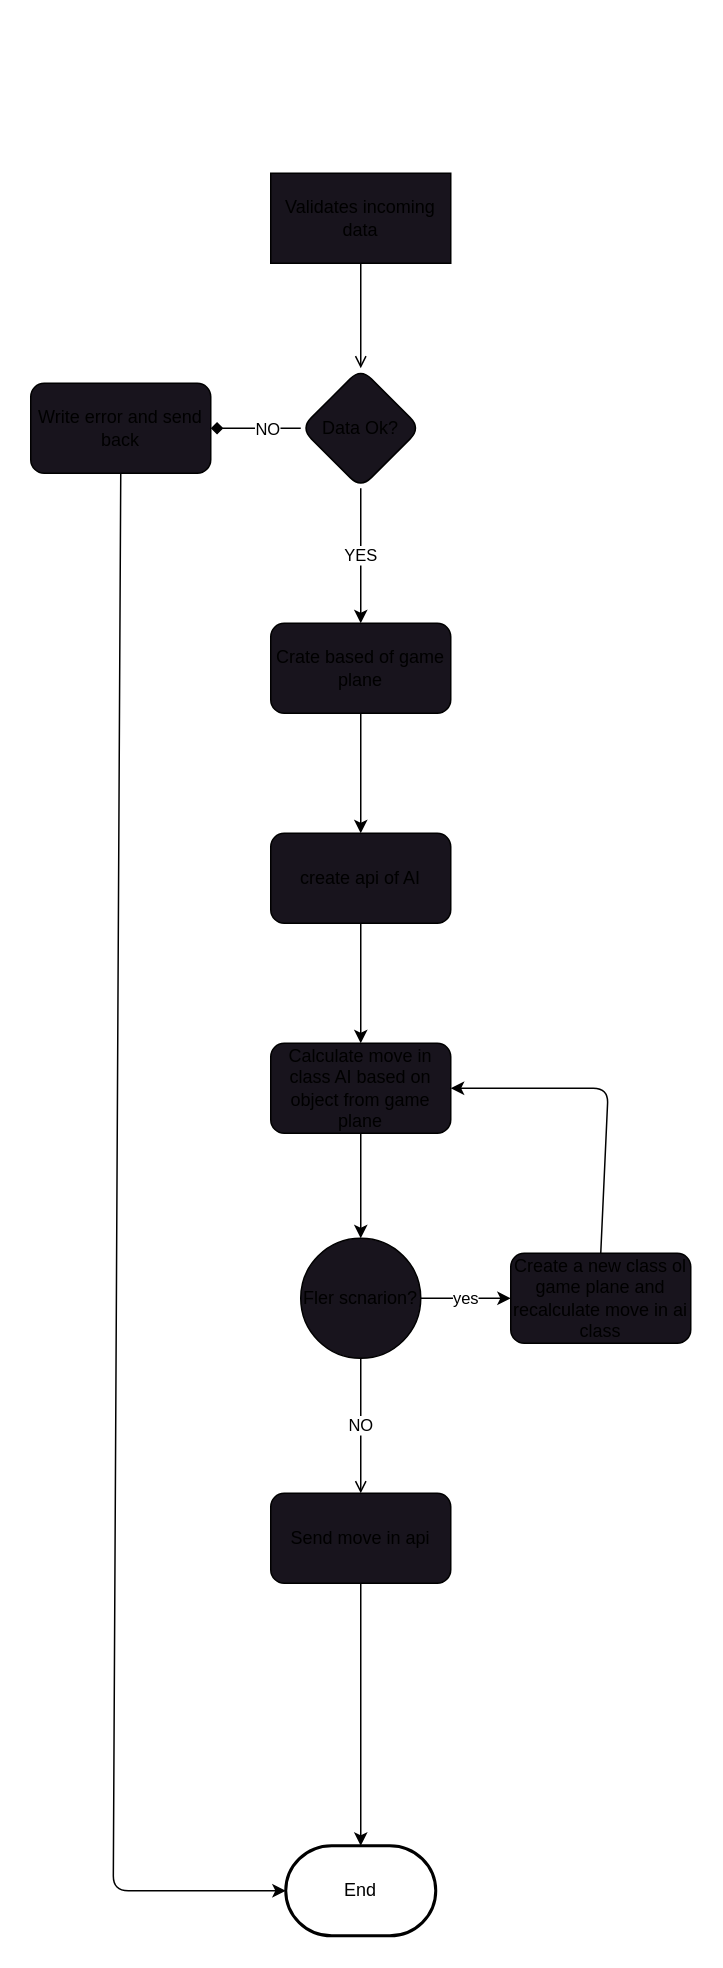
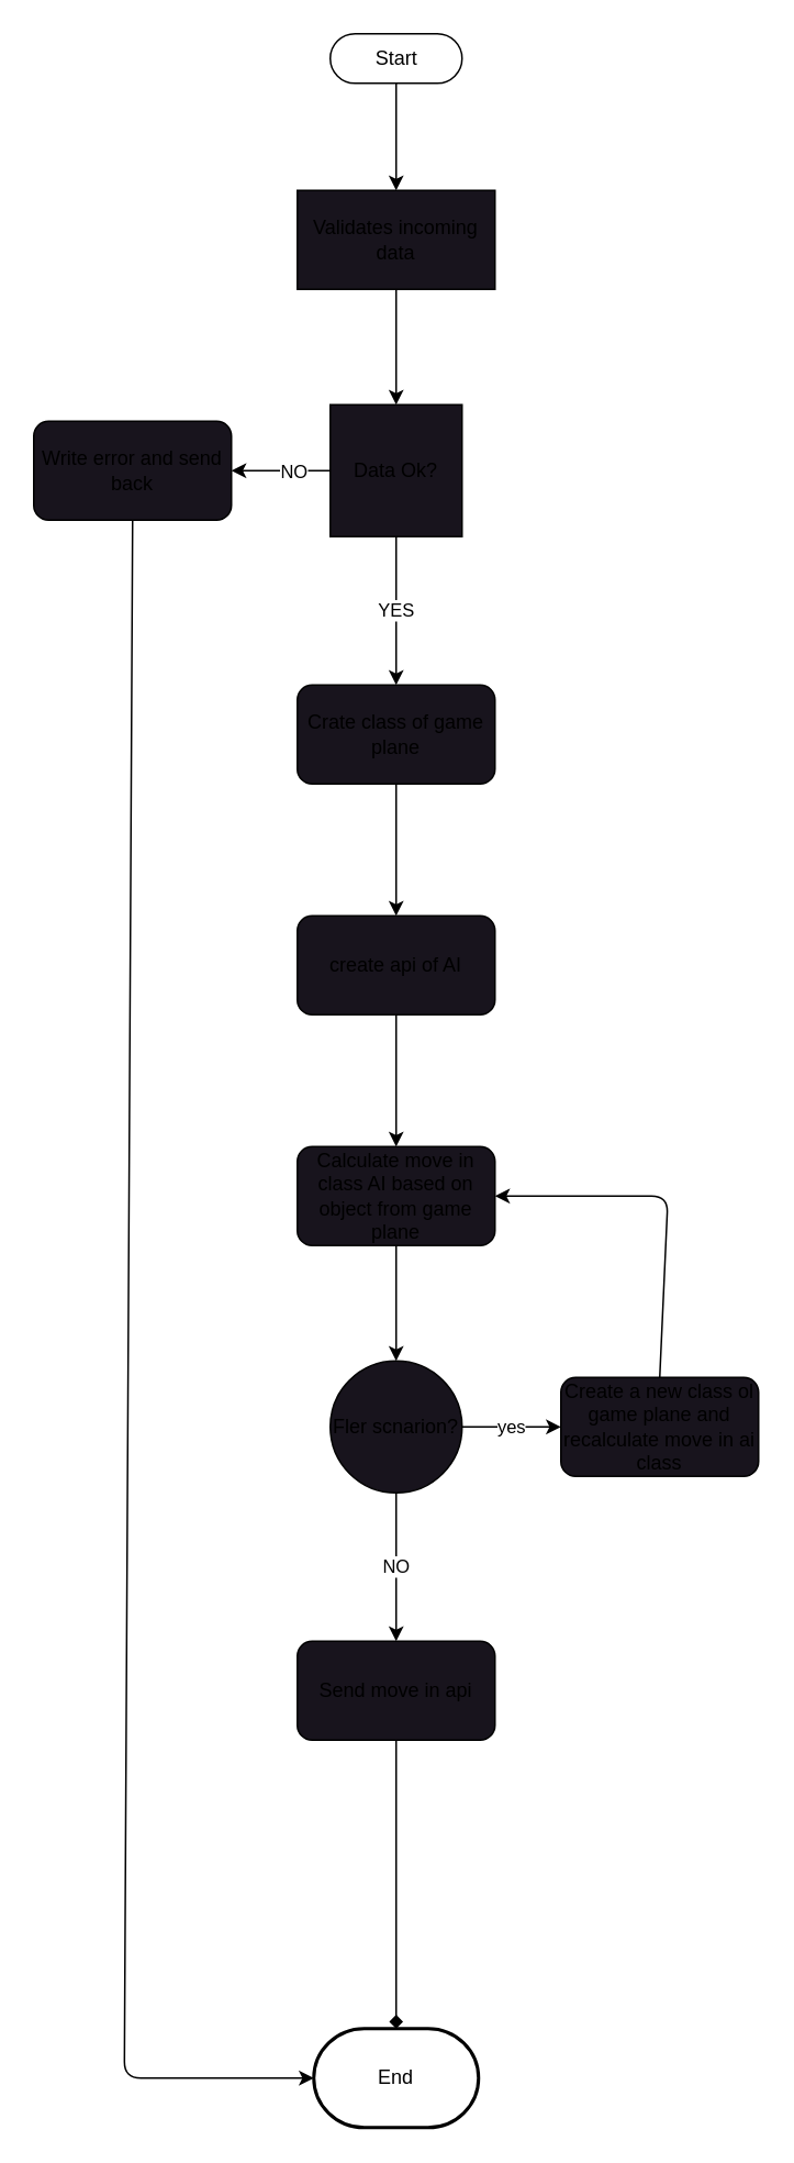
  <mxCell id="0" />
  <mxCell id="1" parent="0" />
+ <mxCell id="2" value="" style="edgeStyle=none;html=1;" edge="1" parent="1" source="3" target="6"><mxGeometry relative="1" as="geometry" /></mxCell>
+ <mxCell id="3" value="Start" style="html=1;dashed=0;whitespace=wrap;shape=mxgraph.dfd.start" vertex="1" parent="1"><mxGeometry x="200" y="20" width="80" height="30" as="geometry" /></mxCell>
  <mxCell id="4" value="End" style="strokeWidth=2;html=1;shape=mxgraph.flowchart.terminator;whiteSpace=wrap;" vertex="1" parent="1"><mxGeometry x="190" y="1230" width="100" height="60" as="geometry" /></mxCell>
- <mxCell id="5" value="" style="edgeStyle=none;html=1;endArrow=open;" edge="1" parent="1" source="6" target="10"><mxGeometry relative="1" as="geometry" /></mxCell>
+ <mxCell id="5" value="" style="edgeStyle=none;html=1;" edge="1" parent="1" source="6" target="10"><mxGeometry relative="1" as="geometry" /></mxCell>
  <mxCell id="6" value="Validates incoming data" style="whiteSpace=wrap;html=1;fillColor=rgb(24, 20, 29);dashed=0;rounded=0;" vertex="1" parent="1"><mxGeometry x="180" y="115" width="120" height="60" as="geometry" /></mxCell>
- <mxCell id="7" value="" style="edgeStyle=none;html=1;endArrow=diamond;" edge="1" parent="1" source="10" target="12"><mxGeometry relative="1" as="geometry" /></mxCell>
+ <mxCell id="7" value="" style="edgeStyle=none;html=1;" edge="1" parent="1" source="10" target="12"><mxGeometry relative="1" as="geometry" /></mxCell>
  <mxCell id="8" value="NO" style="edgeLabel;html=1;align=center;verticalAlign=middle;resizable=0;points=[];" vertex="1" connectable="0" parent="7"><mxGeometry x="-0.248" relative="1" as="geometry"><mxPoint as="offset" /></mxGeometry></mxCell>
  <mxCell id="9" value="YES" style="edgeStyle=none;html=1;" edge="1" parent="1" source="10" target="14"><mxGeometry relative="1" as="geometry" /></mxCell>
- <mxCell id="10" value="Data Ok?" style="rhombus;whiteSpace=wrap;html=1;fillColor=rgb(24, 20, 29);rounded=1;dashed=0;" vertex="1" parent="1"><mxGeometry x="200" y="245" width="80" height="80" as="geometry" /></mxCell>
+ <mxCell id="10" value="Data Ok?" style="whiteSpace=wrap;html=1;fillColor=rgb(24, 20, 29);dashed=0;rounded=0;" vertex="1" parent="1"><mxGeometry x="200" y="245" width="80" height="80" as="geometry" /></mxCell>
  <mxCell id="11" style="edgeStyle=none;html=1;exitX=0.5;exitY=1;exitDx=0;exitDy=0;entryX=0;entryY=0.5;entryDx=0;entryDy=0;entryPerimeter=0;" edge="1" parent="1" source="12" target="4"><mxGeometry relative="1" as="geometry"><Array as="points"><mxPoint x="75" y="1260" /></Array></mxGeometry></mxCell>
  <mxCell id="12" value="Write error and send back" style="whiteSpace=wrap;html=1;fillColor=rgb(24, 20, 29);rounded=1;dashed=0;" vertex="1" parent="1"><mxGeometry x="20" y="255" width="120" height="60" as="geometry" /></mxCell>
  <mxCell id="13" value="" style="edgeStyle=none;html=1;" edge="1" parent="1" source="14" target="16"><mxGeometry relative="1" as="geometry" /></mxCell>
- <mxCell id="14" value="Crate based of game plane" style="whiteSpace=wrap;html=1;fillColor=rgb(24, 20, 29);rounded=1;dashed=0;" vertex="1" parent="1"><mxGeometry x="180" y="415" width="120" height="60" as="geometry" /></mxCell>
+ <mxCell id="14" value="Crate class of game plane" style="whiteSpace=wrap;html=1;fillColor=rgb(24, 20, 29);rounded=1;dashed=0;" vertex="1" parent="1"><mxGeometry x="180" y="415" width="120" height="60" as="geometry" /></mxCell>
  <mxCell id="15" value="" style="edgeStyle=none;html=1;" edge="1" parent="1" source="16" target="18"><mxGeometry relative="1" as="geometry" /></mxCell>
  <mxCell id="16" value="create api of AI" style="rounded=1;whiteSpace=wrap;html=1;fillColor=rgb(24, 20, 29);dashed=0;" vertex="1" parent="1"><mxGeometry x="180" y="555" width="120" height="60" as="geometry" /></mxCell>
  <mxCell id="17" value="" style="edgeStyle=none;html=1;" edge="1" parent="1" source="18" target="21"><mxGeometry relative="1" as="geometry" /></mxCell>
  <mxCell id="18" value="Calculate move in class AI based on object from game plane" style="rounded=1;whiteSpace=wrap;html=1;fillColor=rgb(24, 20, 29);dashed=0;" vertex="1" parent="1"><mxGeometry x="180" y="695" width="120" height="60" as="geometry" /></mxCell>
  <mxCell id="19" value="yes" style="edgeStyle=none;html=1;" edge="1" parent="1" source="21" target="23"><mxGeometry relative="1" as="geometry" /></mxCell>
- <mxCell id="20" value="NO" style="edgeStyle=none;html=1;endArrow=open;" edge="1" parent="1" source="21" target="25"><mxGeometry relative="1" as="geometry" /></mxCell>
+ <mxCell id="20" value="NO" style="edgeStyle=none;html=1;" edge="1" parent="1" source="21" target="25"><mxGeometry relative="1" as="geometry" /></mxCell>
  <mxCell id="21" value="Fler scnarion?" style="ellipse;whiteSpace=wrap;html=1;fillColor=rgb(24, 20, 29);dashed=0;" vertex="1" parent="1"><mxGeometry x="200" y="825" width="80" height="80" as="geometry" /></mxCell>
  <mxCell id="22" style="edgeStyle=none;html=1;exitX=0.5;exitY=0;exitDx=0;exitDy=0;entryX=1;entryY=0.5;entryDx=0;entryDy=0;" edge="1" parent="1" source="23" target="18"><mxGeometry relative="1" as="geometry"><Array as="points"><mxPoint x="405" y="725" /></Array></mxGeometry></mxCell>
  <mxCell id="23" value="Create a new class ol game plane and recalculate move in ai class" style="whiteSpace=wrap;html=1;fillColor=rgb(24, 20, 29);rounded=1;dashed=0;" vertex="1" parent="1"><mxGeometry x="340" y="835" width="120" height="60" as="geometry" /></mxCell>
- <mxCell id="24" style="edgeStyle=none;html=1;exitX=0.5;exitY=1;exitDx=0;exitDy=0;entryX=0.5;entryY=0;entryDx=0;entryDy=0;entryPerimeter=0;" edge="1" parent="1" source="25" target="4"><mxGeometry relative="1" as="geometry" /></mxCell>
+ <mxCell id="24" style="edgeStyle=none;html=1;exitX=0.5;exitY=1;exitDx=0;exitDy=0;entryX=0.5;entryY=0;entryDx=0;entryDy=0;entryPerimeter=0;endArrow=diamond;" edge="1" parent="1" source="25" target="4"><mxGeometry relative="1" as="geometry" /></mxCell>
  <mxCell id="25" value="Send move in api" style="whiteSpace=wrap;html=1;fillColor=rgb(24, 20, 29);rounded=1;dashed=0;" vertex="1" parent="1"><mxGeometry x="180" y="995" width="120" height="60" as="geometry" /></mxCell>
